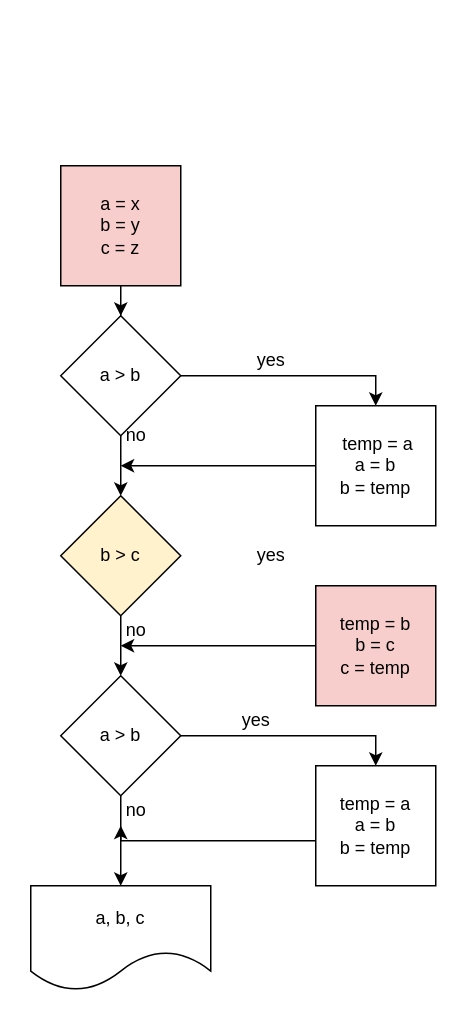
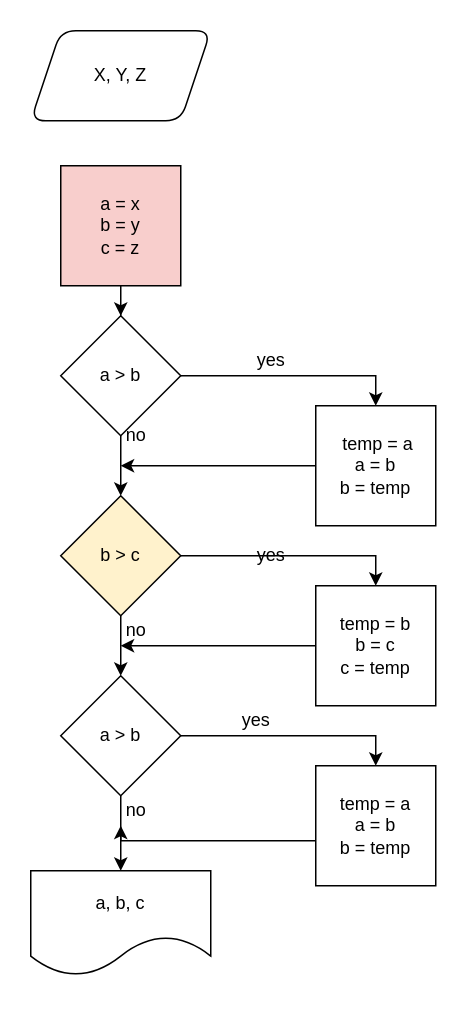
  <mxCell id="0" />
  <mxCell id="1" parent="0" />
+ <mxCell id="2" value="X, Y, Z" style="shape=parallelogram;perimeter=parallelogramPerimeter;whiteSpace=wrap;html=1;fixedSize=1;rounded=1;" vertex="1" parent="1"><mxGeometry x="20" y="20" width="120" height="60" as="geometry" /></mxCell>
  <mxCell id="3" value="" style="edgeStyle=orthogonalEdgeStyle;rounded=0;orthogonalLoop=1;jettySize=auto;html=1;" edge="1" parent="1" source="4" target="7"><mxGeometry relative="1" as="geometry" /></mxCell>
  <mxCell id="4" value="a = x&lt;br&gt;b = y&lt;br&gt;c = z" style="whiteSpace=wrap;html=1;aspect=fixed;fillColor=#f8cecc;" vertex="1" parent="1"><mxGeometry x="40" y="110" width="80" height="80" as="geometry" /></mxCell>
  <mxCell id="5" value="" style="edgeStyle=orthogonalEdgeStyle;rounded=0;orthogonalLoop=1;jettySize=auto;html=1;" edge="1" parent="1" source="7" target="10"><mxGeometry relative="1" as="geometry" /></mxCell>
  <mxCell id="6" style="edgeStyle=orthogonalEdgeStyle;rounded=0;orthogonalLoop=1;jettySize=auto;html=1;entryX=0.5;entryY=0;entryDx=0;entryDy=0;" edge="1" parent="1" source="7" target="20"><mxGeometry relative="1" as="geometry" /></mxCell>
  <mxCell id="7" value="a &amp;gt; b" style="rhombus;whiteSpace=wrap;html=1;" vertex="1" parent="1"><mxGeometry x="40" y="210" width="80" height="80" as="geometry" /></mxCell>
  <mxCell id="8" value="" style="edgeStyle=orthogonalEdgeStyle;rounded=0;orthogonalLoop=1;jettySize=auto;html=1;" edge="1" parent="1" source="10" target="13"><mxGeometry relative="1" as="geometry" /></mxCell>
+ <mxCell id="9" style="edgeStyle=orthogonalEdgeStyle;rounded=0;orthogonalLoop=1;jettySize=auto;html=1;entryX=0.5;entryY=0;entryDx=0;entryDy=0;" edge="1" parent="1" source="10" target="18"><mxGeometry relative="1" as="geometry" /></mxCell>
  <mxCell id="10" value="b &amp;gt; c" style="rhombus;whiteSpace=wrap;html=1;fillColor=#fff2cc;" vertex="1" parent="1"><mxGeometry x="40" y="330" width="80" height="80" as="geometry" /></mxCell>
  <mxCell id="11" value="" style="edgeStyle=orthogonalEdgeStyle;rounded=0;orthogonalLoop=1;jettySize=auto;html=1;" edge="1" parent="1" source="13" target="14"><mxGeometry relative="1" as="geometry" /></mxCell>
  <mxCell id="12" style="edgeStyle=orthogonalEdgeStyle;rounded=0;orthogonalLoop=1;jettySize=auto;html=1;entryX=0.5;entryY=0;entryDx=0;entryDy=0;" edge="1" parent="1" source="13" target="16"><mxGeometry relative="1" as="geometry" /></mxCell>
  <mxCell id="13" value="a &amp;gt; b" style="rhombus;whiteSpace=wrap;html=1;" vertex="1" parent="1"><mxGeometry x="40" y="450" width="80" height="80" as="geometry" /></mxCell>
- <mxCell id="14" value="a, b, c" style="shape=document;whiteSpace=wrap;html=1;boundedLbl=1;size=0.375;" vertex="1" parent="1"><mxGeometry x="20" y="590" width="120" height="70" as="geometry" /></mxCell>
+ <mxCell id="14" value="a, b, c" style="shape=document;whiteSpace=wrap;html=1;boundedLbl=1;size=0.375;" vertex="1" parent="1"><mxGeometry x="20" y="580" width="120" height="70" as="geometry" /></mxCell>
  <mxCell id="15" style="edgeStyle=orthogonalEdgeStyle;rounded=0;orthogonalLoop=1;jettySize=auto;html=1;" edge="1" parent="1" source="16"><mxGeometry relative="1" as="geometry"><mxPoint x="80" y="550" as="targetPoint" /><Array as="points"><mxPoint x="80" y="560" /></Array></mxGeometry></mxCell>
  <mxCell id="16" value="temp = a&lt;br&gt;a = b&lt;br&gt;b = temp" style="whiteSpace=wrap;html=1;aspect=fixed;" vertex="1" parent="1"><mxGeometry x="210" y="510" width="80" height="80" as="geometry" /></mxCell>
  <mxCell id="17" style="edgeStyle=orthogonalEdgeStyle;rounded=0;orthogonalLoop=1;jettySize=auto;html=1;" edge="1" parent="1" source="18"><mxGeometry relative="1" as="geometry"><mxPoint x="80" y="430" as="targetPoint" /></mxGeometry></mxCell>
- <mxCell id="18" value="temp = b&lt;br&gt;b = c&lt;br&gt;c = temp" style="whiteSpace=wrap;html=1;aspect=fixed;fillColor=#f8cecc;" vertex="1" parent="1"><mxGeometry x="210" y="390" width="80" height="80" as="geometry" /></mxCell>
+ <mxCell id="18" value="temp = b&lt;br&gt;b = c&lt;br&gt;c = temp" style="whiteSpace=wrap;html=1;aspect=fixed;" vertex="1" parent="1"><mxGeometry x="210" y="390" width="80" height="80" as="geometry" /></mxCell>
  <mxCell id="19" value="" style="edgeStyle=orthogonalEdgeStyle;rounded=0;orthogonalLoop=1;jettySize=auto;html=1;" edge="1" parent="1" source="20"><mxGeometry relative="1" as="geometry"><mxPoint x="80" y="310" as="targetPoint" /></mxGeometry></mxCell>
  <mxCell id="20" value="&amp;nbsp;temp = a&lt;br&gt;a = b&lt;br&gt;b = temp" style="whiteSpace=wrap;html=1;aspect=fixed;" vertex="1" parent="1"><mxGeometry x="210" y="270" width="80" height="80" as="geometry" /></mxCell>
  <mxCell id="21" value="yes" style="text;html=1;align=center;verticalAlign=middle;resizable=0;points=[];autosize=1;strokeColor=none;fillColor=none;" vertex="1" parent="1"><mxGeometry x="160" y="225" width="40" height="30" as="geometry" /></mxCell>
  <mxCell id="22" value="no" style="text;html=1;align=center;verticalAlign=middle;resizable=0;points=[];autosize=1;strokeColor=none;fillColor=none;" vertex="1" parent="1"><mxGeometry x="70" y="275" width="40" height="30" as="geometry" /></mxCell>
  <mxCell id="23" value="no" style="text;html=1;align=center;verticalAlign=middle;resizable=0;points=[];autosize=1;strokeColor=none;fillColor=none;" vertex="1" parent="1"><mxGeometry x="70" y="405" width="40" height="30" as="geometry" /></mxCell>
  <mxCell id="24" value="no" style="text;html=1;align=center;verticalAlign=middle;resizable=0;points=[];autosize=1;strokeColor=none;fillColor=none;" vertex="1" parent="1"><mxGeometry x="70" y="525" width="40" height="30" as="geometry" /></mxCell>
  <mxCell id="25" value="yes" style="text;html=1;align=center;verticalAlign=middle;resizable=0;points=[];autosize=1;strokeColor=none;fillColor=none;" vertex="1" parent="1"><mxGeometry x="160" y="355" width="40" height="30" as="geometry" /></mxCell>
  <mxCell id="26" value="yes" style="text;html=1;align=center;verticalAlign=middle;resizable=0;points=[];autosize=1;strokeColor=none;fillColor=none;" vertex="1" parent="1"><mxGeometry x="150" y="465" width="40" height="30" as="geometry" /></mxCell>
